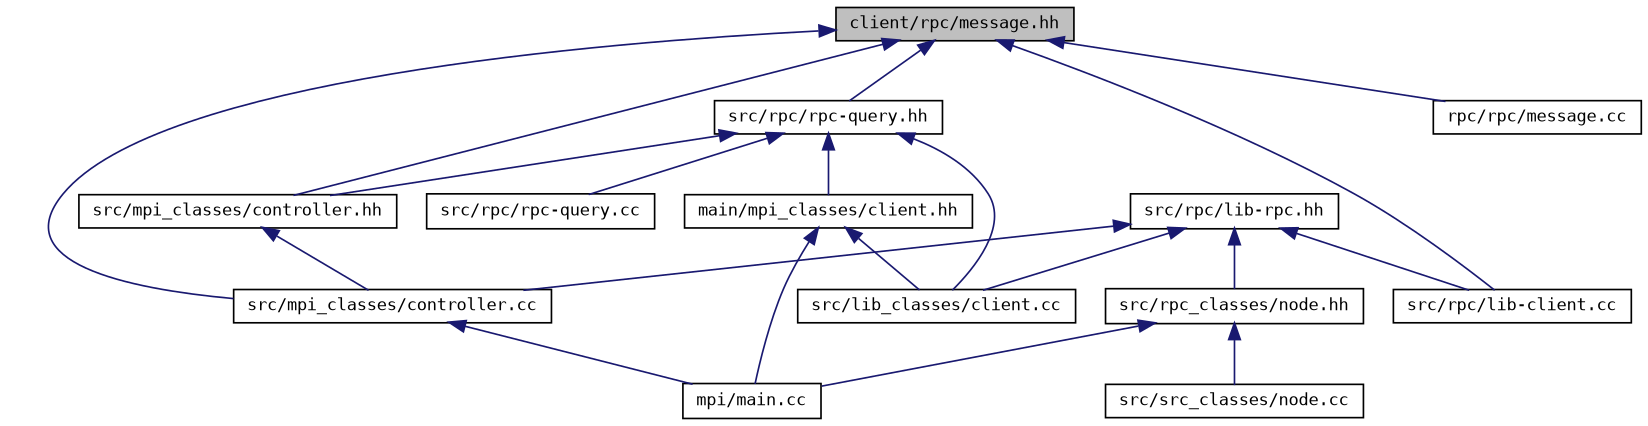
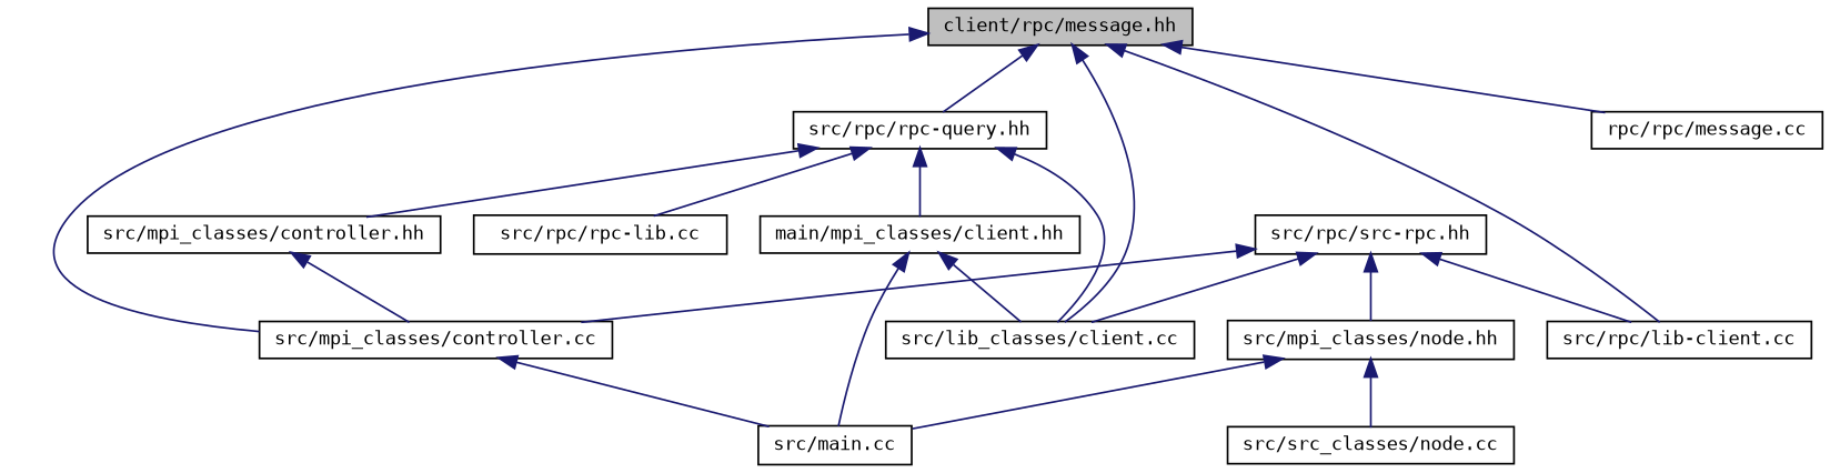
  digraph {
    fontname="DejaVu Sans Mono"
    node [color=black fillcolor=white fontname="DejaVu Sans Mono" fontsize=10 shape=record style=filled]
    edge [color=midnightblue dir=back fontname="DejaVu Sans Mono" fontsize=10 labelfontname=Helvetica labelfontsize=10 style=solid]
    n1 [fillcolor=grey75 fontcolor=black height=0.2 label="client/rpc/message.hh" width=0.4]
    n2 [height=0.2 label="src/mpi_classes/controller.hh" width=0.4]
    n3 [height=0.2 label="src/mpi_classes/controller.cc" width=0.4]
    n4 [height=0.2 label="src/rpc/rpc-query.hh" width=0.4]
    n5 [height=0.2 label="src/rpc/lib-client.cc" width=0.4]
    n6 [height=0.2 label="rpc/rpc/message.cc" width=0.4]
-   n7 [height=0.2 label="mpi/main.cc" width=0.4]
+   n7 [height=0.2 label="src/main.cc" width=0.4]
    n8 [height=0.2 label="main/mpi_classes/client.hh" width=0.4]
    n9 [height=0.2 label="src/lib_classes/client.cc" width=0.4]
-   n10 [height=0.2 label="src/rpc/rpc-query.cc" width=0.4]
-   n11 [height=0.2 label="src/rpc/lib-rpc.hh" width=0.4]
-   n12 [height=0.2 label="src/rpc_classes/node.hh" width=0.4]
+   n10 [height=0.2 label="src/rpc/rpc-lib.cc" width=0.4]
+   n11 [height=0.2 label="src/rpc/src-rpc.hh" width=0.4]
+   n12 [height=0.2 label="src/mpi_classes/node.hh" width=0.4]
    n13 [height=0.2 label="src/src_classes/node.cc" width=0.4]
-   n1 -> n2
+   n1 -> n9
    n1 -> n3
    n1 -> n4
    n1 -> n5
    n1 -> n6
    n2 -> n3
    n3 -> n7
    n4 -> n2
    n4 -> n8
    n4 -> n9
    n4 -> n10
    n8 -> n7
    n8 -> n9
    n11 -> n3
    n11 -> n5
    n11 -> n9
    n11 -> n12
    n12 -> n7
    n12 -> n13
  }
